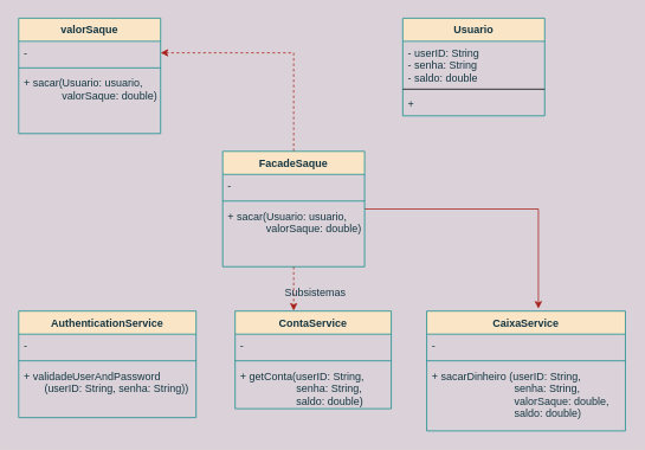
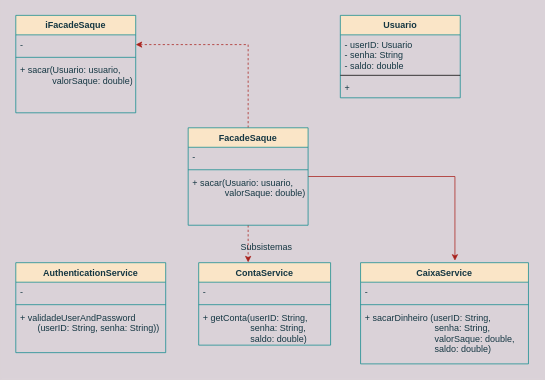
  <mxCell id="0" />
  <mxCell id="1" parent="0" />
  <mxCell id="2" value="AuthenticationService" style="swimlane;fontStyle=1;align=center;verticalAlign=top;childLayout=stackLayout;horizontal=1;startSize=26;horizontalStack=0;resizeParent=1;resizeParentMax=0;resizeLast=0;collapsible=1;marginBottom=0;fillColor=#FAE5C7;strokeColor=#0F8B8D;fontColor=#143642;" vertex="1" parent="1"><mxGeometry x="20" y="350" width="200" height="120" as="geometry" /></mxCell>
  <mxCell id="3" value="-" style="text;strokeColor=none;fillColor=none;align=left;verticalAlign=top;spacingLeft=4;spacingRight=4;overflow=hidden;rotatable=0;points=[[0,0.5],[1,0.5]];portConstraint=eastwest;fontColor=#143642;" vertex="1" parent="2"><mxGeometry y="26" width="200" height="26" as="geometry" /></mxCell>
  <mxCell id="4" value="" style="line;strokeWidth=1;fillColor=none;align=left;verticalAlign=middle;spacingTop=-1;spacingLeft=3;spacingRight=3;rotatable=0;labelPosition=right;points=[];portConstraint=eastwest;labelBackgroundColor=#DAD2D8;strokeColor=#0F8B8D;fontColor=#143642;" vertex="1" parent="2"><mxGeometry y="52" width="200" height="8" as="geometry" /></mxCell>
  <mxCell id="5" value="+ validadeUserAndPassword&#10;       (userID: String, senha: String))" style="text;strokeColor=none;fillColor=none;align=left;verticalAlign=top;spacingLeft=4;spacingRight=4;overflow=hidden;rotatable=0;points=[[0,0.5],[1,0.5]];portConstraint=eastwest;fontColor=#143642;" vertex="1" parent="2"><mxGeometry y="60" width="200" height="60" as="geometry" /></mxCell>
  <mxCell id="6" value="ContaService" style="swimlane;fontStyle=1;align=center;verticalAlign=top;childLayout=stackLayout;horizontal=1;startSize=26;horizontalStack=0;resizeParent=1;resizeParentMax=0;resizeLast=0;collapsible=1;marginBottom=0;fillColor=#FAE5C7;strokeColor=#0F8B8D;fontColor=#143642;" vertex="1" parent="1"><mxGeometry x="264" y="350" width="176" height="110" as="geometry" /></mxCell>
  <mxCell id="7" value="-" style="text;strokeColor=none;fillColor=none;align=left;verticalAlign=top;spacingLeft=4;spacingRight=4;overflow=hidden;rotatable=0;points=[[0,0.5],[1,0.5]];portConstraint=eastwest;fontColor=#143642;" vertex="1" parent="6"><mxGeometry y="26" width="176" height="26" as="geometry" /></mxCell>
  <mxCell id="8" value="" style="line;strokeWidth=1;fillColor=none;align=left;verticalAlign=middle;spacingTop=-1;spacingLeft=3;spacingRight=3;rotatable=0;labelPosition=right;points=[];portConstraint=eastwest;labelBackgroundColor=#DAD2D8;strokeColor=#0F8B8D;fontColor=#143642;" vertex="1" parent="6"><mxGeometry y="52" width="176" height="8" as="geometry" /></mxCell>
  <mxCell id="9" value="+ getConta(userID: String,&#10;                   senha: String,&#10;                   saldo: double)" style="text;strokeColor=none;fillColor=none;align=left;verticalAlign=top;spacingLeft=4;spacingRight=4;overflow=hidden;rotatable=0;points=[[0,0.5],[1,0.5]];portConstraint=eastwest;fontColor=#143642;" vertex="1" parent="6"><mxGeometry y="60" width="176" height="50" as="geometry" /></mxCell>
  <mxCell id="10" value="CaixaService" style="swimlane;fontStyle=1;align=center;verticalAlign=top;childLayout=stackLayout;horizontal=1;startSize=26;horizontalStack=0;resizeParent=1;resizeParentMax=0;resizeLast=0;collapsible=1;marginBottom=0;fillColor=#FAE5C7;strokeColor=#0F8B8D;fontColor=#143642;" vertex="1" parent="1"><mxGeometry x="480" y="350" width="224" height="135" as="geometry" /></mxCell>
  <mxCell id="11" value="-" style="text;strokeColor=none;fillColor=none;align=left;verticalAlign=top;spacingLeft=4;spacingRight=4;overflow=hidden;rotatable=0;points=[[0,0.5],[1,0.5]];portConstraint=eastwest;fontColor=#143642;" vertex="1" parent="10"><mxGeometry y="26" width="224" height="26" as="geometry" /></mxCell>
  <mxCell id="12" value="" style="line;strokeWidth=1;fillColor=none;align=left;verticalAlign=middle;spacingTop=-1;spacingLeft=3;spacingRight=3;rotatable=0;labelPosition=right;points=[];portConstraint=eastwest;labelBackgroundColor=#DAD2D8;strokeColor=#0F8B8D;fontColor=#143642;" vertex="1" parent="10"><mxGeometry y="52" width="224" height="8" as="geometry" /></mxCell>
  <mxCell id="13" value="+ sacarDinheiro (userID: String,&#10;                            senha: String,&#10;                            valorSaque: double,&#10;                            saldo: double)" style="text;strokeColor=none;fillColor=none;align=left;verticalAlign=top;spacingLeft=4;spacingRight=4;overflow=hidden;rotatable=0;points=[[0,0.5],[1,0.5]];portConstraint=eastwest;fontColor=#143642;" vertex="1" parent="10"><mxGeometry y="60" width="224" height="75" as="geometry" /></mxCell>
  <mxCell id="14" style="edgeStyle=orthogonalEdgeStyle;rounded=0;orthogonalLoop=1;jettySize=auto;html=1;entryX=1;entryY=0.5;entryDx=0;entryDy=0;dashed=1;labelBackgroundColor=#DAD2D8;strokeColor=#A8201A;fontColor=#143642;" edge="1" parent="1" source="17" target="22"><mxGeometry relative="1" as="geometry" /></mxCell>
  <mxCell id="15" style="edgeStyle=orthogonalEdgeStyle;rounded=0;orthogonalLoop=1;jettySize=auto;html=1;entryX=0.375;entryY=-0.004;entryDx=0;entryDy=0;entryPerimeter=0;labelBackgroundColor=#DAD2D8;strokeColor=#A8201A;fontColor=#143642;dashed=1;" edge="1" parent="1" source="17" target="6"><mxGeometry relative="1" as="geometry" /></mxCell>
  <mxCell id="16" style="edgeStyle=orthogonalEdgeStyle;rounded=0;orthogonalLoop=1;jettySize=auto;html=1;entryX=0.562;entryY=-0.02;entryDx=0;entryDy=0;entryPerimeter=0;labelBackgroundColor=#DAD2D8;strokeColor=#A8201A;fontColor=#143642;" edge="1" parent="1" source="17" target="10"><mxGeometry relative="1" as="geometry" /></mxCell>
  <mxCell id="17" value="FacadeSaque" style="swimlane;fontStyle=1;align=center;verticalAlign=top;childLayout=stackLayout;horizontal=1;startSize=26;horizontalStack=0;resizeParent=1;resizeParentMax=0;resizeLast=0;collapsible=1;marginBottom=0;fillColor=#FAE5C7;strokeColor=#0F8B8D;fontColor=#143642;" vertex="1" parent="1"><mxGeometry x="250" y="170" width="160" height="130" as="geometry" /></mxCell>
  <mxCell id="18" value="-" style="text;strokeColor=none;fillColor=none;align=left;verticalAlign=top;spacingLeft=4;spacingRight=4;overflow=hidden;rotatable=0;points=[[0,0.5],[1,0.5]];portConstraint=eastwest;fontColor=#143642;" vertex="1" parent="17"><mxGeometry y="26" width="160" height="26" as="geometry" /></mxCell>
  <mxCell id="19" value="" style="line;strokeWidth=1;fillColor=none;align=left;verticalAlign=middle;spacingTop=-1;spacingLeft=3;spacingRight=3;rotatable=0;labelPosition=right;points=[];portConstraint=eastwest;labelBackgroundColor=#DAD2D8;strokeColor=#0F8B8D;fontColor=#143642;" vertex="1" parent="17"><mxGeometry y="52" width="160" height="8" as="geometry" /></mxCell>
  <mxCell id="20" value="+ sacar(Usuario: usuario,&#10;             valorSaque: double) " style="text;strokeColor=none;fillColor=none;align=left;verticalAlign=top;spacingLeft=4;spacingRight=4;overflow=hidden;rotatable=0;points=[[0,0.5],[1,0.5]];portConstraint=eastwest;fontColor=#143642;" vertex="1" parent="17"><mxGeometry y="60" width="160" height="70" as="geometry" /></mxCell>
- <mxCell id="21" value="valorSaque" style="swimlane;fontStyle=1;align=center;verticalAlign=top;childLayout=stackLayout;horizontal=1;startSize=26;horizontalStack=0;resizeParent=1;resizeParentMax=0;resizeLast=0;collapsible=1;marginBottom=0;fillColor=#FAE5C7;strokeColor=#0F8B8D;fontColor=#143642;" vertex="1" parent="1"><mxGeometry x="20" y="20" width="160" height="130" as="geometry" /></mxCell>
+ <mxCell id="21" value="iFacadeSaque" style="swimlane;fontStyle=1;align=center;verticalAlign=top;childLayout=stackLayout;horizontal=1;startSize=26;horizontalStack=0;resizeParent=1;resizeParentMax=0;resizeLast=0;collapsible=1;marginBottom=0;fillColor=#FAE5C7;strokeColor=#0F8B8D;fontColor=#143642;" vertex="1" parent="1"><mxGeometry x="20" y="20" width="160" height="130" as="geometry" /></mxCell>
  <mxCell id="22" value="-" style="text;strokeColor=none;fillColor=none;align=left;verticalAlign=top;spacingLeft=4;spacingRight=4;overflow=hidden;rotatable=0;points=[[0,0.5],[1,0.5]];portConstraint=eastwest;fontColor=#143642;" vertex="1" parent="21"><mxGeometry y="26" width="160" height="26" as="geometry" /></mxCell>
  <mxCell id="23" value="" style="line;strokeWidth=1;fillColor=none;align=left;verticalAlign=middle;spacingTop=-1;spacingLeft=3;spacingRight=3;rotatable=0;labelPosition=right;points=[];portConstraint=eastwest;labelBackgroundColor=#DAD2D8;strokeColor=#0F8B8D;fontColor=#143642;" vertex="1" parent="21"><mxGeometry y="52" width="160" height="8" as="geometry" /></mxCell>
  <mxCell id="24" value="+ sacar(Usuario: usuario,&#10;             valorSaque: double) " style="text;strokeColor=none;fillColor=none;align=left;verticalAlign=top;spacingLeft=4;spacingRight=4;overflow=hidden;rotatable=0;points=[[0,0.5],[1,0.5]];portConstraint=eastwest;fontColor=#143642;" vertex="1" parent="21"><mxGeometry y="60" width="160" height="70" as="geometry" /></mxCell>
  <mxCell id="25" value="Subsistemas" style="text;html=1;align=center;verticalAlign=middle;resizable=0;points=[];autosize=1;strokeColor=none;fillColor=none;fontColor=#143642;" vertex="1" parent="1"><mxGeometry x="314" y="320" width="80" height="20" as="geometry" /></mxCell>
  <mxCell id="26" value="Usuario" style="swimlane;fontStyle=1;align=center;verticalAlign=top;childLayout=stackLayout;horizontal=1;startSize=26;horizontalStack=0;resizeParent=1;resizeParentMax=0;resizeLast=0;collapsible=1;marginBottom=0;rounded=0;sketch=0;fontColor=#143642;strokeColor=#0F8B8D;fillColor=#FAE5C7;" vertex="1" parent="1"><mxGeometry x="453" y="20" width="160" height="110" as="geometry" /></mxCell>
- <mxCell id="27" value="- userID: String&#10;- senha: String&#10;- saldo: double" style="text;strokeColor=none;fillColor=none;align=left;verticalAlign=top;spacingLeft=4;spacingRight=4;overflow=hidden;rotatable=0;points=[[0,0.5],[1,0.5]];portConstraint=eastwest;rounded=0;sketch=0;fontColor=#143642;" vertex="1" parent="26"><mxGeometry y="26" width="160" height="50" as="geometry" /></mxCell>
+ <mxCell id="27" value="- userID: Usuario&#10;- senha: String&#10;- saldo: double" style="text;strokeColor=none;fillColor=none;align=left;verticalAlign=top;spacingLeft=4;spacingRight=4;overflow=hidden;rotatable=0;points=[[0,0.5],[1,0.5]];portConstraint=eastwest;rounded=0;sketch=0;fontColor=#143642;" vertex="1" parent="26"><mxGeometry y="26" width="160" height="50" as="geometry" /></mxCell>
  <mxCell id="28" value="" style="line;strokeWidth=1;fillColor=none;align=left;verticalAlign=middle;spacingTop=-1;spacingLeft=3;spacingRight=3;rotatable=0;labelPosition=right;points=[];portConstraint=eastwest;rounded=0;sketch=0;fontColor=#143642;" vertex="1" parent="26"><mxGeometry y="76" width="160" height="8" as="geometry" /></mxCell>
  <mxCell id="29" value="+" style="text;strokeColor=none;fillColor=none;align=left;verticalAlign=top;spacingLeft=4;spacingRight=4;overflow=hidden;rotatable=0;points=[[0,0.5],[1,0.5]];portConstraint=eastwest;rounded=0;sketch=0;fontColor=#143642;" vertex="1" parent="26"><mxGeometry y="84" width="160" height="26" as="geometry" /></mxCell>
